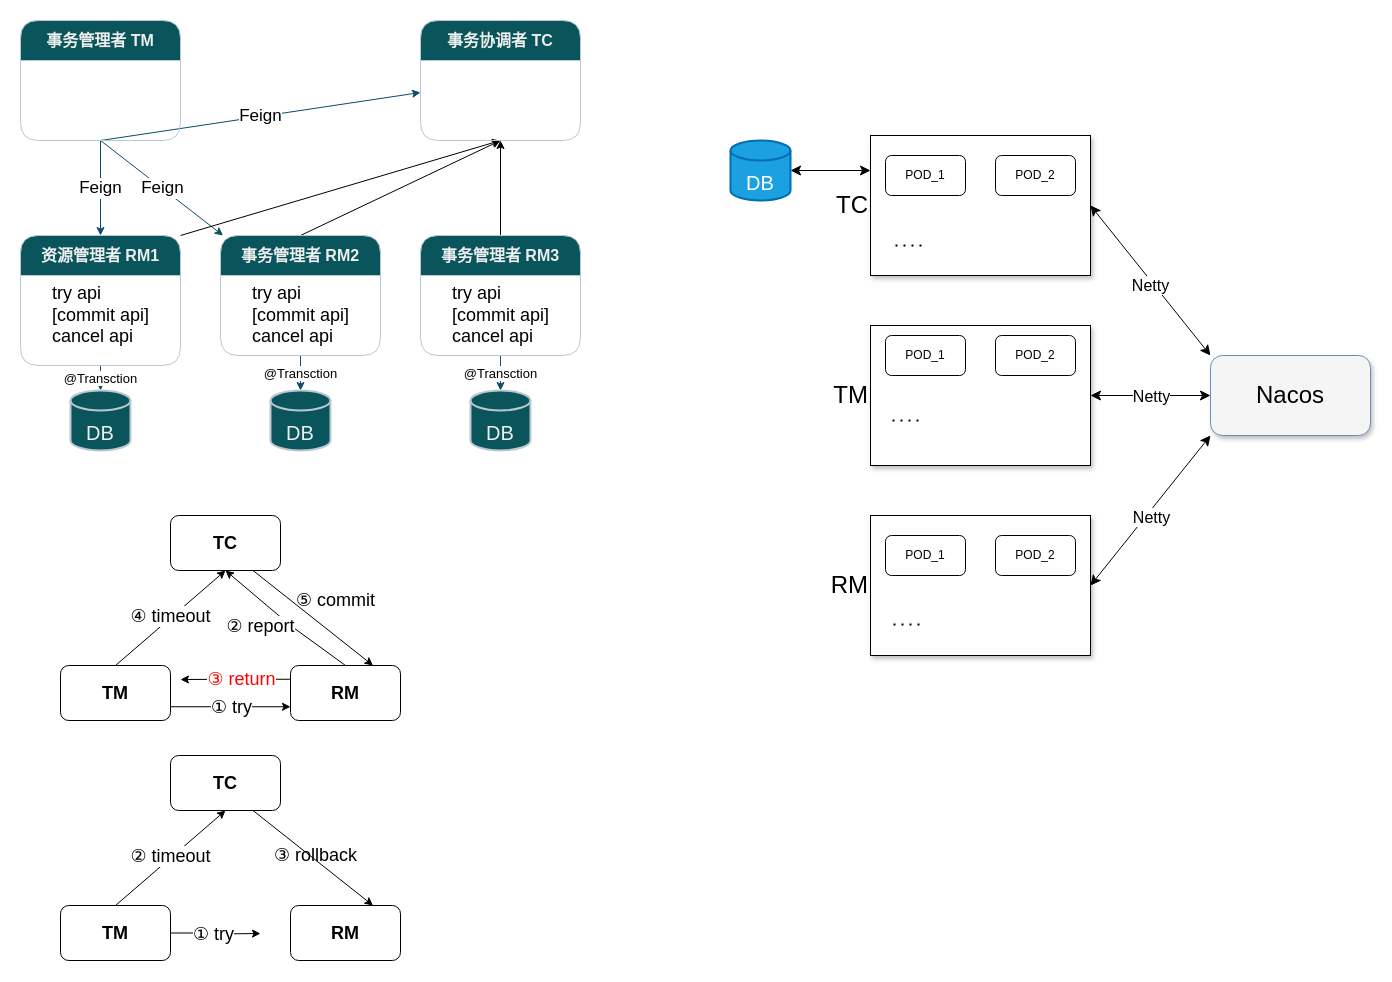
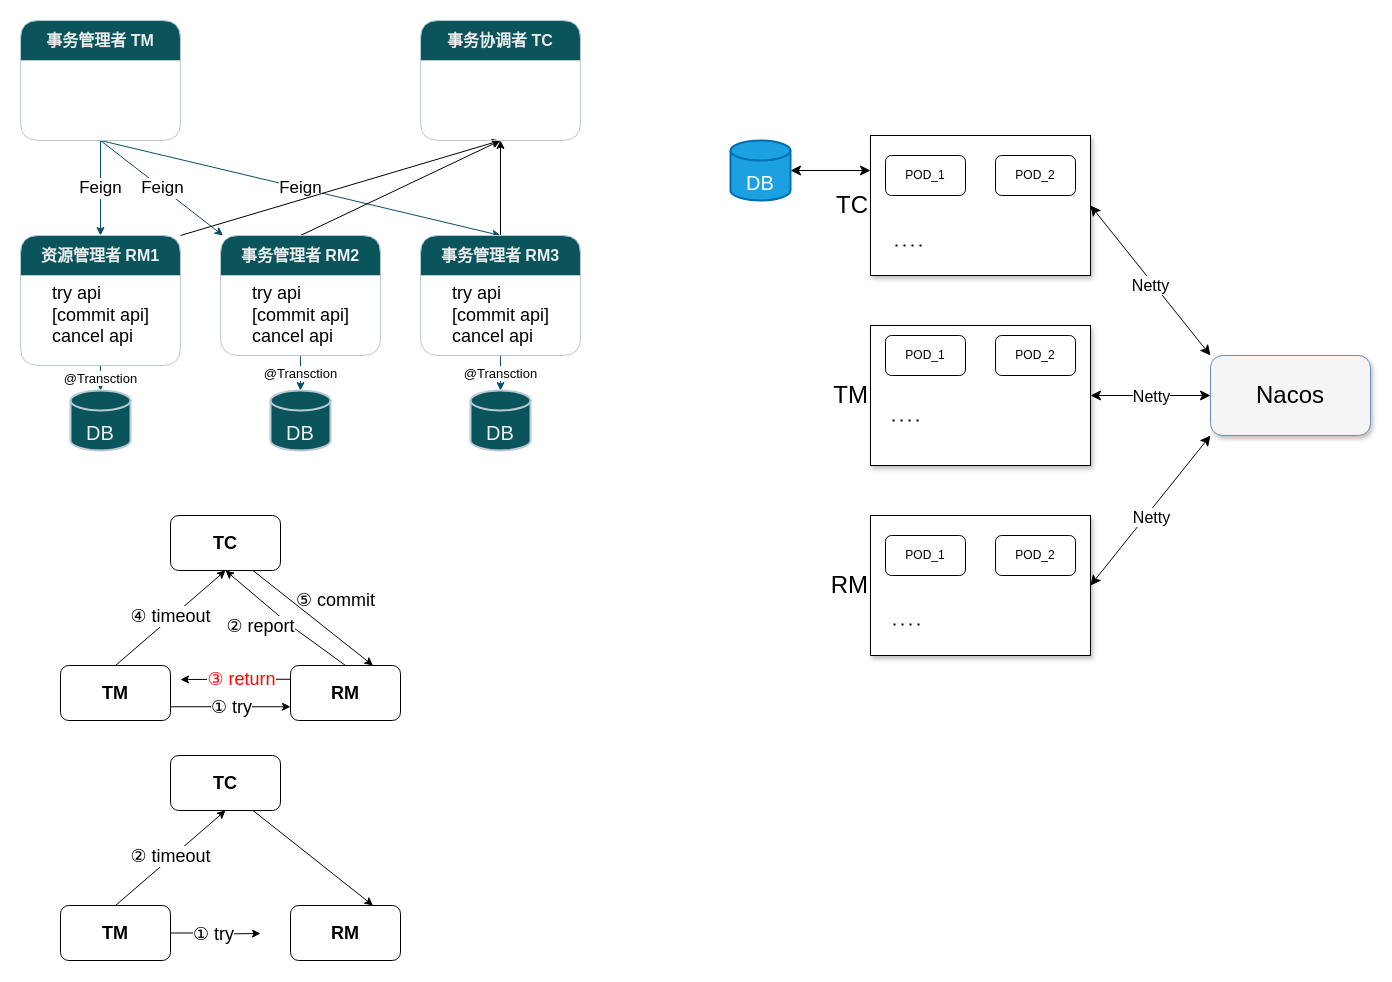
  <mxCell id="0" />
  <mxCell id="1" parent="0" />
  <mxCell id="2" value="Feign" style="rounded=0;orthogonalLoop=1;jettySize=auto;html=1;exitX=0.5;exitY=1;exitDx=0;exitDy=0;strokeColor=#0B4D6A;fontSize=17;" parent="1" source="5" target="8" edge="1"><mxGeometry relative="1" as="geometry" /></mxCell>
  <mxCell id="3" value="Feign" style="rounded=0;orthogonalLoop=1;jettySize=auto;html=1;exitX=0.5;exitY=1;exitDx=0;exitDy=0;entryX=0.5;entryY=0;entryDx=0;entryDy=0;strokeColor=#0B4D6A;fontSize=17;" parent="1" source="5" target="12" edge="1"><mxGeometry relative="1" as="geometry" /></mxCell>
- <mxCell id="4" value="Feign" style="rounded=0;orthogonalLoop=1;jettySize=auto;html=1;exitX=0.5;exitY=1;exitDx=0;exitDy=0;strokeColor=#0B4D6A;fontSize=17;" parent="1" source="5" target="63" edge="1"><mxGeometry relative="1" as="geometry" /></mxCell>
+ <mxCell id="4" value="Feign" style="rounded=0;orthogonalLoop=1;jettySize=auto;html=1;exitX=0.5;exitY=1;exitDx=0;exitDy=0;entryX=0.5;entryY=0;entryDx=0;entryDy=0;strokeColor=#0B4D6A;fontSize=17;" parent="1" source="5" target="16" edge="1"><mxGeometry relative="1" as="geometry" /></mxCell>
  <mxCell id="5" value="事务管理者 TM" style="swimlane;whiteSpace=wrap;html=1;startSize=40;rounded=1;labelBackgroundColor=none;fillColor=#09555B;strokeColor=#BAC8D3;fontColor=#EEEEEE;fontSize=16;" parent="1" vertex="1"><mxGeometry x="20" y="20" width="160" height="120" as="geometry"><mxRectangle x="440" y="40" width="70" height="40" as="alternateBounds" /></mxGeometry></mxCell>
  <mxCell id="6" value="@Transction" style="edgeStyle=orthogonalEdgeStyle;rounded=0;orthogonalLoop=1;jettySize=auto;html=1;exitX=0.5;exitY=1;exitDx=0;exitDy=0;entryX=0.5;entryY=0;entryDx=0;entryDy=0;entryPerimeter=0;strokeColor=#0B4D6A;fontSize=13;" parent="1" source="8" target="19" edge="1"><mxGeometry relative="1" as="geometry" /></mxCell>
  <mxCell id="7" style="rounded=0;orthogonalLoop=1;jettySize=auto;html=1;exitX=0.5;exitY=0;exitDx=0;exitDy=0;entryX=0.5;entryY=1;entryDx=0;entryDy=0;" edge="1" parent="1" source="8" target="63"><mxGeometry relative="1" as="geometry" /></mxCell>
  <mxCell id="8" value="事务管理者 RM2" style="swimlane;whiteSpace=wrap;html=1;startSize=40;rounded=1;labelBackgroundColor=none;fillColor=#09555B;strokeColor=#BAC8D3;fontColor=#EEEEEE;fontSize=16;" parent="1" vertex="1"><mxGeometry x="220" y="235" width="160" height="120" as="geometry"><mxRectangle x="440" y="40" width="70" height="40" as="alternateBounds" /></mxGeometry></mxCell>
  <mxCell id="9" value="&lt;div style=&quot;text-align: left;&quot;&gt;&lt;span style=&quot;font-size: 18px; background-color: initial;&quot;&gt;try api&lt;/span&gt;&lt;/div&gt;&lt;font style=&quot;font-size: 18px;&quot;&gt;&lt;div style=&quot;text-align: left;&quot;&gt;&lt;span style=&quot;background-color: initial;&quot;&gt;[commit api]&lt;/span&gt;&lt;/div&gt;&lt;div style=&quot;text-align: left;&quot;&gt;&lt;span style=&quot;background-color: initial;&quot;&gt;cancel api&lt;/span&gt;&lt;/div&gt;&lt;/font&gt;" style="text;html=1;align=center;verticalAlign=middle;resizable=0;points=[];autosize=1;strokeColor=none;fillColor=none;" vertex="1" parent="8"><mxGeometry x="20" y="40" width="120" height="80" as="geometry" /></mxCell>
  <mxCell id="10" value="@Transction" style="edgeStyle=orthogonalEdgeStyle;rounded=0;orthogonalLoop=1;jettySize=auto;html=1;exitX=0.5;exitY=1;exitDx=0;exitDy=0;entryX=0.5;entryY=0;entryDx=0;entryDy=0;entryPerimeter=0;strokeColor=#0B4D6A;fontSize=13;" parent="1" source="12" target="18" edge="1"><mxGeometry relative="1" as="geometry" /></mxCell>
  <mxCell id="11" style="rounded=0;orthogonalLoop=1;jettySize=auto;html=1;exitX=1;exitY=0;exitDx=0;exitDy=0;entryX=0.5;entryY=1;entryDx=0;entryDy=0;" edge="1" parent="1" source="12" target="63"><mxGeometry relative="1" as="geometry" /></mxCell>
  <mxCell id="12" value="资源管理者 RM1" style="swimlane;whiteSpace=wrap;html=1;startSize=40;rounded=1;labelBackgroundColor=none;fillColor=#09555B;strokeColor=#BAC8D3;fontColor=#EEEEEE;fontSize=16;" parent="1" vertex="1"><mxGeometry x="20" y="235" width="160" height="130" as="geometry"><mxRectangle x="440" y="40" width="70" height="40" as="alternateBounds" /></mxGeometry></mxCell>
  <mxCell id="13" value="&lt;div style=&quot;text-align: left;&quot;&gt;&lt;span style=&quot;font-size: 18px; background-color: initial;&quot;&gt;try api&lt;/span&gt;&lt;/div&gt;&lt;font style=&quot;font-size: 18px;&quot;&gt;&lt;div style=&quot;text-align: left;&quot;&gt;&lt;span style=&quot;background-color: initial;&quot;&gt;[commit api]&lt;/span&gt;&lt;/div&gt;&lt;div style=&quot;text-align: left;&quot;&gt;&lt;span style=&quot;background-color: initial;&quot;&gt;cancel api&lt;/span&gt;&lt;/div&gt;&lt;/font&gt;" style="text;html=1;align=center;verticalAlign=middle;resizable=0;points=[];autosize=1;strokeColor=none;fillColor=none;" vertex="1" parent="12"><mxGeometry x="20" y="40" width="120" height="80" as="geometry" /></mxCell>
  <mxCell id="14" value="@Transction" style="edgeStyle=orthogonalEdgeStyle;rounded=0;orthogonalLoop=1;jettySize=auto;html=1;exitX=0.5;exitY=1;exitDx=0;exitDy=0;entryX=0.5;entryY=0;entryDx=0;entryDy=0;entryPerimeter=0;strokeColor=#0B4D6A;fontSize=13;" parent="1" source="16" target="20" edge="1"><mxGeometry relative="1" as="geometry" /></mxCell>
  <mxCell id="15" style="edgeStyle=orthogonalEdgeStyle;rounded=0;orthogonalLoop=1;jettySize=auto;html=1;exitX=0.5;exitY=0;exitDx=0;exitDy=0;entryX=0.5;entryY=1;entryDx=0;entryDy=0;" edge="1" parent="1" source="16" target="63"><mxGeometry relative="1" as="geometry" /></mxCell>
  <mxCell id="16" value="事务管理者 RM3" style="swimlane;whiteSpace=wrap;html=1;startSize=40;rounded=1;labelBackgroundColor=none;fillColor=#09555B;strokeColor=#BAC8D3;fontColor=#EEEEEE;fontSize=16;" parent="1" vertex="1"><mxGeometry x="420" y="235" width="160" height="120" as="geometry"><mxRectangle x="440" y="40" width="70" height="40" as="alternateBounds" /></mxGeometry></mxCell>
  <mxCell id="17" value="&lt;div style=&quot;text-align: left;&quot;&gt;&lt;span style=&quot;font-size: 18px; background-color: initial;&quot;&gt;try api&lt;/span&gt;&lt;/div&gt;&lt;font style=&quot;font-size: 18px;&quot;&gt;&lt;div style=&quot;text-align: left;&quot;&gt;&lt;span style=&quot;background-color: initial;&quot;&gt;[commit api]&lt;/span&gt;&lt;/div&gt;&lt;div style=&quot;text-align: left;&quot;&gt;&lt;span style=&quot;background-color: initial;&quot;&gt;cancel api&lt;/span&gt;&lt;/div&gt;&lt;/font&gt;" style="text;html=1;align=center;verticalAlign=middle;resizable=0;points=[];autosize=1;strokeColor=none;fillColor=none;" vertex="1" parent="16"><mxGeometry x="20" y="40" width="120" height="80" as="geometry" /></mxCell>
  <mxCell id="18" value="&lt;br&gt;DB" style="strokeWidth=2;html=1;shape=mxgraph.flowchart.database;whiteSpace=wrap;strokeColor=#BAC8D3;fontColor=#EEEEEE;fillColor=#09555B;fontSize=20;" parent="1" vertex="1"><mxGeometry x="70" y="390" width="60" height="60" as="geometry" /></mxCell>
  <mxCell id="19" value="&lt;br&gt;DB" style="strokeWidth=2;html=1;shape=mxgraph.flowchart.database;whiteSpace=wrap;strokeColor=#BAC8D3;fontColor=#EEEEEE;fillColor=#09555B;fontSize=20;" parent="1" vertex="1"><mxGeometry x="270" y="390" width="60" height="60" as="geometry" /></mxCell>
  <mxCell id="20" value="&lt;br&gt;DB" style="strokeWidth=2;html=1;shape=mxgraph.flowchart.database;whiteSpace=wrap;strokeColor=#BAC8D3;fontColor=#EEEEEE;fillColor=#09555B;fontSize=20;" parent="1" vertex="1"><mxGeometry x="470" y="390" width="60" height="60" as="geometry" /></mxCell>
  <mxCell id="21" style="rounded=0;orthogonalLoop=1;jettySize=auto;html=1;exitX=1;exitY=0.5;exitDx=0;exitDy=0;entryX=0;entryY=0;entryDx=0;entryDy=0;strokeColor=default;startArrow=classic;startFill=1;endSize=8;startSize=8;" parent="1" source="23" target="36" edge="1"><mxGeometry relative="1" as="geometry" /></mxCell>
  <mxCell id="22" value="Netty" style="edgeLabel;html=1;align=center;verticalAlign=middle;resizable=0;points=[];fontSize=16;" parent="21" vertex="1" connectable="0"><mxGeometry x="-0.196" y="3" relative="1" as="geometry"><mxPoint x="9" y="21" as="offset" /></mxGeometry></mxCell>
  <mxCell id="23" value="TC" style="rounded=0;whiteSpace=wrap;html=1;horizontal=1;labelPosition=left;verticalLabelPosition=middle;align=right;verticalAlign=middle;fontSize=24;shadow=1;" parent="1" vertex="1"><mxGeometry x="870" y="135" width="220" height="140" as="geometry" /></mxCell>
  <mxCell id="24" style="edgeStyle=orthogonalEdgeStyle;rounded=0;orthogonalLoop=1;jettySize=auto;html=1;exitX=1;exitY=0.5;exitDx=0;exitDy=0;entryX=0;entryY=0.5;entryDx=0;entryDy=0;startArrow=classic;startFill=1;endSize=8;startSize=8;" parent="1" source="26" target="36" edge="1"><mxGeometry relative="1" as="geometry"><mxPoint x="1200" y="395" as="targetPoint" /></mxGeometry></mxCell>
  <mxCell id="25" value="&lt;font style=&quot;font-size: 16px;&quot;&gt;Netty&lt;/font&gt;" style="edgeLabel;html=1;align=center;verticalAlign=middle;resizable=0;points=[];" parent="24" vertex="1" connectable="0"><mxGeometry x="0.22" y="3" relative="1" as="geometry"><mxPoint x="-13" y="3" as="offset" /></mxGeometry></mxCell>
  <mxCell id="26" value="TM" style="rounded=0;whiteSpace=wrap;html=1;horizontal=1;labelPosition=left;verticalLabelPosition=middle;align=right;verticalAlign=middle;fontSize=24;shadow=1;" parent="1" vertex="1"><mxGeometry x="870" y="325" width="220" height="140" as="geometry" /></mxCell>
  <mxCell id="27" value="POD_1" style="rounded=1;whiteSpace=wrap;html=1;" parent="1" vertex="1"><mxGeometry x="885" y="155" width="80" height="40" as="geometry" /></mxCell>
  <mxCell id="28" value="POD_2" style="rounded=1;whiteSpace=wrap;html=1;" parent="1" vertex="1"><mxGeometry x="995" y="155" width="80" height="40" as="geometry" /></mxCell>
  <mxCell id="29" value="POD_1" style="rounded=1;whiteSpace=wrap;html=1;" parent="1" vertex="1"><mxGeometry x="885" y="335" width="80" height="40" as="geometry" /></mxCell>
  <mxCell id="30" value="POD_2" style="rounded=1;whiteSpace=wrap;html=1;" parent="1" vertex="1"><mxGeometry x="995" y="335" width="80" height="40" as="geometry" /></mxCell>
  <mxCell id="31" style="rounded=0;orthogonalLoop=1;jettySize=auto;html=1;exitX=1;exitY=0.5;exitDx=0;exitDy=0;entryX=0;entryY=1;entryDx=0;entryDy=0;startArrow=classic;startFill=1;endSize=8;startSize=8;" parent="1" source="33" target="36" edge="1"><mxGeometry relative="1" as="geometry" /></mxCell>
  <mxCell id="32" value="Netty" style="edgeLabel;html=1;align=center;verticalAlign=middle;resizable=0;points=[];fontSize=16;" parent="31" vertex="1" connectable="0"><mxGeometry x="0.239" y="-1" relative="1" as="geometry"><mxPoint x="-15" y="24" as="offset" /></mxGeometry></mxCell>
  <mxCell id="33" value="RM" style="rounded=0;whiteSpace=wrap;html=1;horizontal=1;labelPosition=left;verticalLabelPosition=middle;align=right;verticalAlign=middle;fontSize=24;shadow=1;" parent="1" vertex="1"><mxGeometry x="870" y="515" width="220" height="140" as="geometry" /></mxCell>
  <mxCell id="34" value="POD_1" style="rounded=1;whiteSpace=wrap;html=1;" parent="1" vertex="1"><mxGeometry x="885" y="535" width="80" height="40" as="geometry" /></mxCell>
  <mxCell id="35" value="POD_2" style="rounded=1;whiteSpace=wrap;html=1;" parent="1" vertex="1"><mxGeometry x="995" y="535" width="80" height="40" as="geometry" /></mxCell>
  <mxCell id="36" value="Nacos" style="rounded=1;whiteSpace=wrap;html=1;fontSize=24;fillColor=#f5f5f5;strokeColor=#6c8ebf;shadow=1;" parent="1" vertex="1"><mxGeometry x="1210" y="355" width="160" height="80" as="geometry" /></mxCell>
  <mxCell id="37" value="" style="endArrow=none;dashed=1;html=1;dashPattern=1 3;strokeWidth=2;rounded=0;" parent="1" edge="1"><mxGeometry width="50" height="50" relative="1" as="geometry"><mxPoint x="895" y="245" as="sourcePoint" /><mxPoint x="925" y="245" as="targetPoint" /></mxGeometry></mxCell>
  <mxCell id="38" value="" style="endArrow=none;dashed=1;html=1;dashPattern=1 3;strokeWidth=2;rounded=0;" parent="1" edge="1"><mxGeometry width="50" height="50" relative="1" as="geometry"><mxPoint x="892" y="420" as="sourcePoint" /><mxPoint x="922" y="420" as="targetPoint" /></mxGeometry></mxCell>
  <mxCell id="39" value="" style="endArrow=none;dashed=1;html=1;dashPattern=1 3;strokeWidth=2;rounded=0;" parent="1" edge="1"><mxGeometry width="50" height="50" relative="1" as="geometry"><mxPoint x="893" y="624" as="sourcePoint" /><mxPoint x="923" y="624" as="targetPoint" /></mxGeometry></mxCell>
  <mxCell id="40" style="edgeStyle=none;shape=connector;rounded=0;orthogonalLoop=1;jettySize=auto;html=1;exitX=1;exitY=0.5;exitDx=0;exitDy=0;exitPerimeter=0;entryX=0;entryY=0.25;entryDx=0;entryDy=0;labelBackgroundColor=default;strokeColor=default;fontFamily=Helvetica;fontSize=11;fontColor=default;startArrow=classic;startFill=1;endArrow=classic;startSize=8;endSize=8;" parent="1" source="41" target="23" edge="1"><mxGeometry relative="1" as="geometry" /></mxCell>
  <mxCell id="41" value="&lt;br&gt;DB" style="strokeWidth=2;html=1;shape=mxgraph.flowchart.database;whiteSpace=wrap;strokeColor=#006EAF;fontColor=#ffffff;fillColor=#1ba1e2;fontSize=20;" parent="1" vertex="1"><mxGeometry x="730" y="140" width="60" height="60" as="geometry" /></mxCell>
  <mxCell id="42" style="edgeStyle=orthogonalEdgeStyle;rounded=0;orthogonalLoop=1;jettySize=auto;html=1;exitX=1;exitY=0.75;exitDx=0;exitDy=0;entryX=0;entryY=0.75;entryDx=0;entryDy=0;" edge="1" parent="1" source="46" target="50"><mxGeometry relative="1" as="geometry" /></mxCell>
  <mxCell id="43" value="&lt;font style=&quot;font-size: 18px;&quot;&gt;① try&lt;/font&gt;" style="edgeLabel;html=1;align=center;verticalAlign=middle;resizable=0;points=[];" vertex="1" connectable="0" parent="42"><mxGeometry x="0.157" relative="1" as="geometry"><mxPoint x="-9" as="offset" /></mxGeometry></mxCell>
  <mxCell id="44" style="rounded=0;orthogonalLoop=1;jettySize=auto;html=1;exitX=0.5;exitY=0;exitDx=0;exitDy=0;entryX=0.5;entryY=1;entryDx=0;entryDy=0;" edge="1" parent="1" source="46" target="52"><mxGeometry relative="1" as="geometry" /></mxCell>
  <mxCell id="45" value="&lt;font style=&quot;font-size: 18px;&quot;&gt;④ timeout&lt;/font&gt;" style="edgeLabel;html=1;align=center;verticalAlign=middle;resizable=0;points=[];" vertex="1" connectable="0" parent="44"><mxGeometry x="0.277" y="1" relative="1" as="geometry"><mxPoint x="-15" y="12" as="offset" /></mxGeometry></mxCell>
  <mxCell id="46" value="&lt;font style=&quot;font-size: 18px;&quot;&gt;&lt;b&gt;TM&lt;/b&gt;&lt;/font&gt;" style="rounded=1;whiteSpace=wrap;html=1;" vertex="1" parent="1"><mxGeometry x="60" y="665" width="110" height="55" as="geometry" /></mxCell>
  <mxCell id="47" value="&lt;font color=&quot;#ff0000&quot; style=&quot;font-size: 18px;&quot;&gt;③ return&lt;/font&gt;" style="edgeStyle=orthogonalEdgeStyle;rounded=0;orthogonalLoop=1;jettySize=auto;html=1;exitX=0;exitY=0.25;exitDx=0;exitDy=0;" edge="1" parent="1" source="50"><mxGeometry x="-0.118" relative="1" as="geometry"><mxPoint x="180" y="679" as="targetPoint" /><mxPoint as="offset" /></mxGeometry></mxCell>
  <mxCell id="48" style="rounded=0;orthogonalLoop=1;jettySize=auto;html=1;exitX=0.5;exitY=0;exitDx=0;exitDy=0;entryX=0.5;entryY=1;entryDx=0;entryDy=0;" edge="1" parent="1" source="50" target="52"><mxGeometry relative="1" as="geometry"><Array as="points"><mxPoint x="290" y="625" /></Array></mxGeometry></mxCell>
  <mxCell id="49" value="&lt;font style=&quot;font-size: 18px;&quot;&gt;② report&lt;/font&gt;" style="edgeLabel;html=1;align=center;verticalAlign=middle;resizable=0;points=[];" vertex="1" connectable="0" parent="48"><mxGeometry x="0.081" relative="1" as="geometry"><mxPoint x="-19" y="10" as="offset" /></mxGeometry></mxCell>
  <mxCell id="50" value="&lt;font style=&quot;font-size: 18px;&quot;&gt;&lt;b&gt;RM&lt;/b&gt;&lt;/font&gt;" style="rounded=1;whiteSpace=wrap;html=1;" vertex="1" parent="1"><mxGeometry x="290" y="665" width="110" height="55" as="geometry" /></mxCell>
  <mxCell id="51" style="rounded=0;orthogonalLoop=1;jettySize=auto;html=1;exitX=0.75;exitY=1;exitDx=0;exitDy=0;entryX=0.75;entryY=0;entryDx=0;entryDy=0;" edge="1" parent="1" source="52" target="50"><mxGeometry relative="1" as="geometry" /></mxCell>
  <mxCell id="52" value="&lt;font style=&quot;font-size: 18px;&quot;&gt;&lt;b&gt;TC&lt;/b&gt;&lt;/font&gt;" style="rounded=1;whiteSpace=wrap;html=1;" vertex="1" parent="1"><mxGeometry x="170" y="515" width="110" height="55" as="geometry" /></mxCell>
  <mxCell id="53" value="&lt;font style=&quot;font-size: 18px;&quot;&gt;⑤ commit&lt;/font&gt;" style="text;html=1;align=center;verticalAlign=middle;resizable=0;points=[];autosize=1;strokeColor=none;fillColor=none;" vertex="1" parent="1"><mxGeometry x="280" y="580" width="110" height="40" as="geometry" /></mxCell>
  <mxCell id="54" style="edgeStyle=orthogonalEdgeStyle;rounded=0;orthogonalLoop=1;jettySize=auto;html=1;exitX=1;exitY=0.5;exitDx=0;exitDy=0;" edge="1" parent="1" source="58"><mxGeometry relative="1" as="geometry"><mxPoint x="260" y="933" as="targetPoint" /></mxGeometry></mxCell>
  <mxCell id="55" value="&lt;font style=&quot;font-size: 18px;&quot;&gt;① try&lt;/font&gt;" style="edgeLabel;html=1;align=center;verticalAlign=middle;resizable=0;points=[];" vertex="1" connectable="0" parent="54"><mxGeometry x="0.157" relative="1" as="geometry"><mxPoint x="-9" as="offset" /></mxGeometry></mxCell>
  <mxCell id="56" style="rounded=0;orthogonalLoop=1;jettySize=auto;html=1;exitX=0.5;exitY=0;exitDx=0;exitDy=0;entryX=0.5;entryY=1;entryDx=0;entryDy=0;" edge="1" parent="1" source="58" target="61"><mxGeometry relative="1" as="geometry" /></mxCell>
  <mxCell id="57" value="&lt;font style=&quot;font-size: 18px;&quot;&gt;② timeout&lt;/font&gt;" style="edgeLabel;html=1;align=center;verticalAlign=middle;resizable=0;points=[];" vertex="1" connectable="0" parent="56"><mxGeometry x="0.277" y="1" relative="1" as="geometry"><mxPoint x="-15" y="12" as="offset" /></mxGeometry></mxCell>
  <mxCell id="58" value="&lt;font style=&quot;font-size: 18px;&quot;&gt;&lt;b&gt;TM&lt;/b&gt;&lt;/font&gt;" style="rounded=1;whiteSpace=wrap;html=1;" vertex="1" parent="1"><mxGeometry x="60" y="905" width="110" height="55" as="geometry" /></mxCell>
  <mxCell id="59" value="&lt;font style=&quot;font-size: 18px;&quot;&gt;&lt;b&gt;RM&lt;/b&gt;&lt;/font&gt;" style="rounded=1;whiteSpace=wrap;html=1;" vertex="1" parent="1"><mxGeometry x="290" y="905" width="110" height="55" as="geometry" /></mxCell>
  <mxCell id="60" style="rounded=0;orthogonalLoop=1;jettySize=auto;html=1;exitX=0.75;exitY=1;exitDx=0;exitDy=0;entryX=0.75;entryY=0;entryDx=0;entryDy=0;" edge="1" parent="1" source="61" target="59"><mxGeometry relative="1" as="geometry" /></mxCell>
  <mxCell id="61" value="&lt;font style=&quot;font-size: 18px;&quot;&gt;&lt;b&gt;TC&lt;/b&gt;&lt;/font&gt;" style="rounded=1;whiteSpace=wrap;html=1;" vertex="1" parent="1"><mxGeometry x="170" y="755" width="110" height="55" as="geometry" /></mxCell>
- <mxCell id="62" value="&lt;font style=&quot;font-size: 18px;&quot;&gt;③ rollback&lt;/font&gt;" style="text;html=1;align=center;verticalAlign=middle;resizable=0;points=[];autosize=1;strokeColor=none;fillColor=none;" vertex="1" parent="1"><mxGeometry x="260" y="835" width="110" height="40" as="geometry" /></mxCell>
  <mxCell id="63" value="事务协调者 TC" style="swimlane;whiteSpace=wrap;html=1;startSize=40;rounded=1;labelBackgroundColor=none;fillColor=#09555B;strokeColor=#BAC8D3;fontColor=#EEEEEE;fontSize=16;" vertex="1" parent="1"><mxGeometry x="420" y="20" width="160" height="120" as="geometry"><mxRectangle x="440" y="40" width="70" height="40" as="alternateBounds" /></mxGeometry></mxCell>
